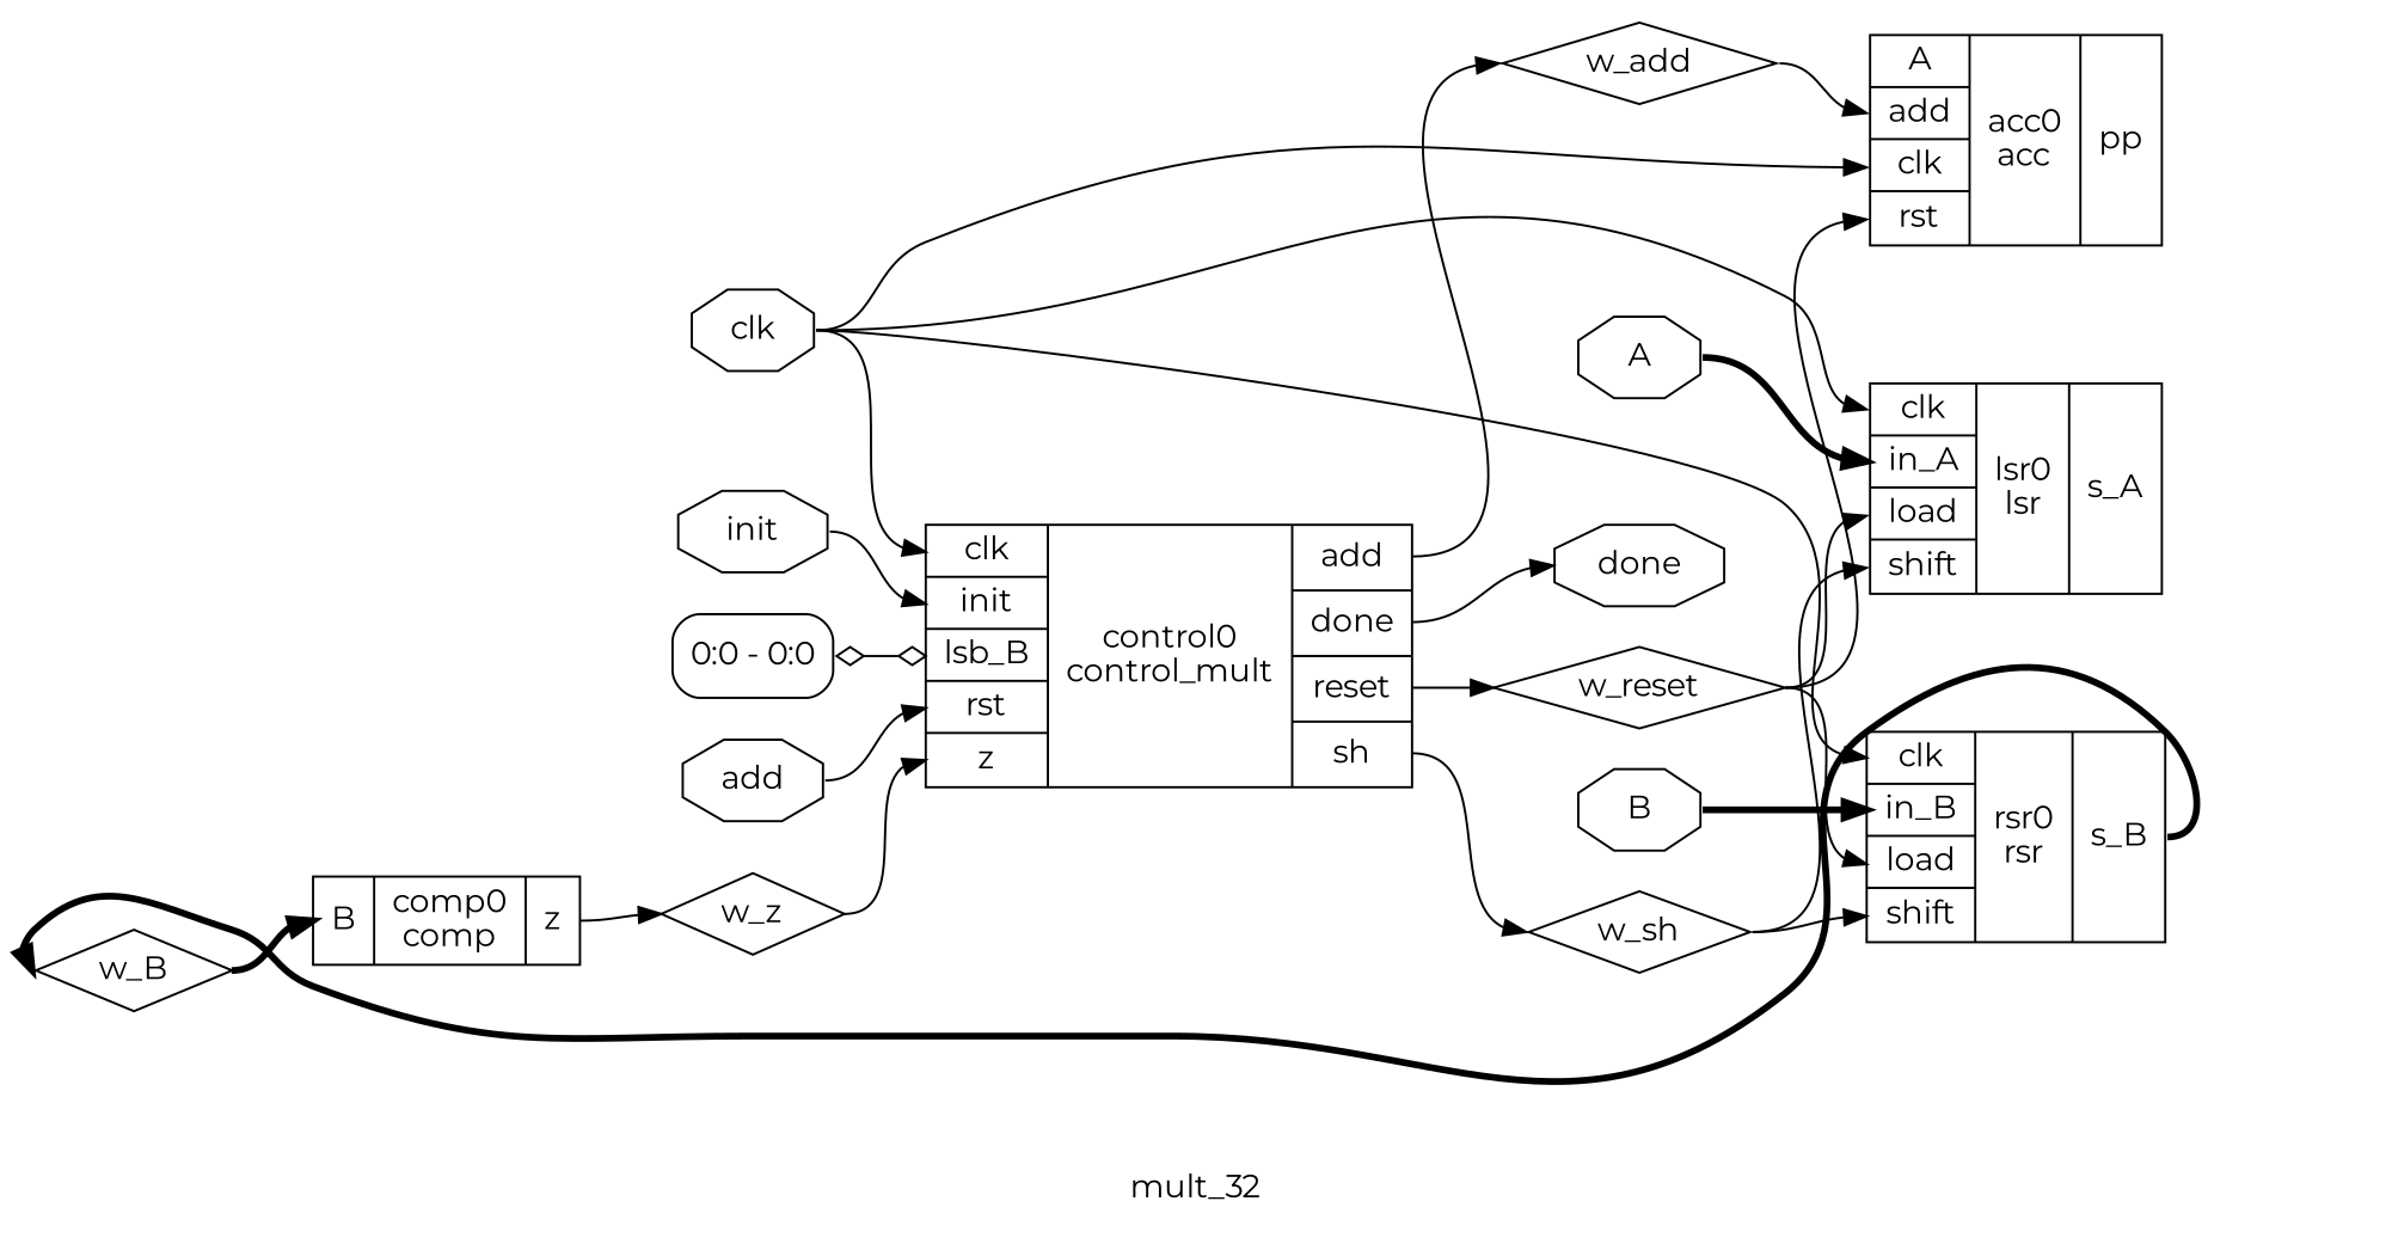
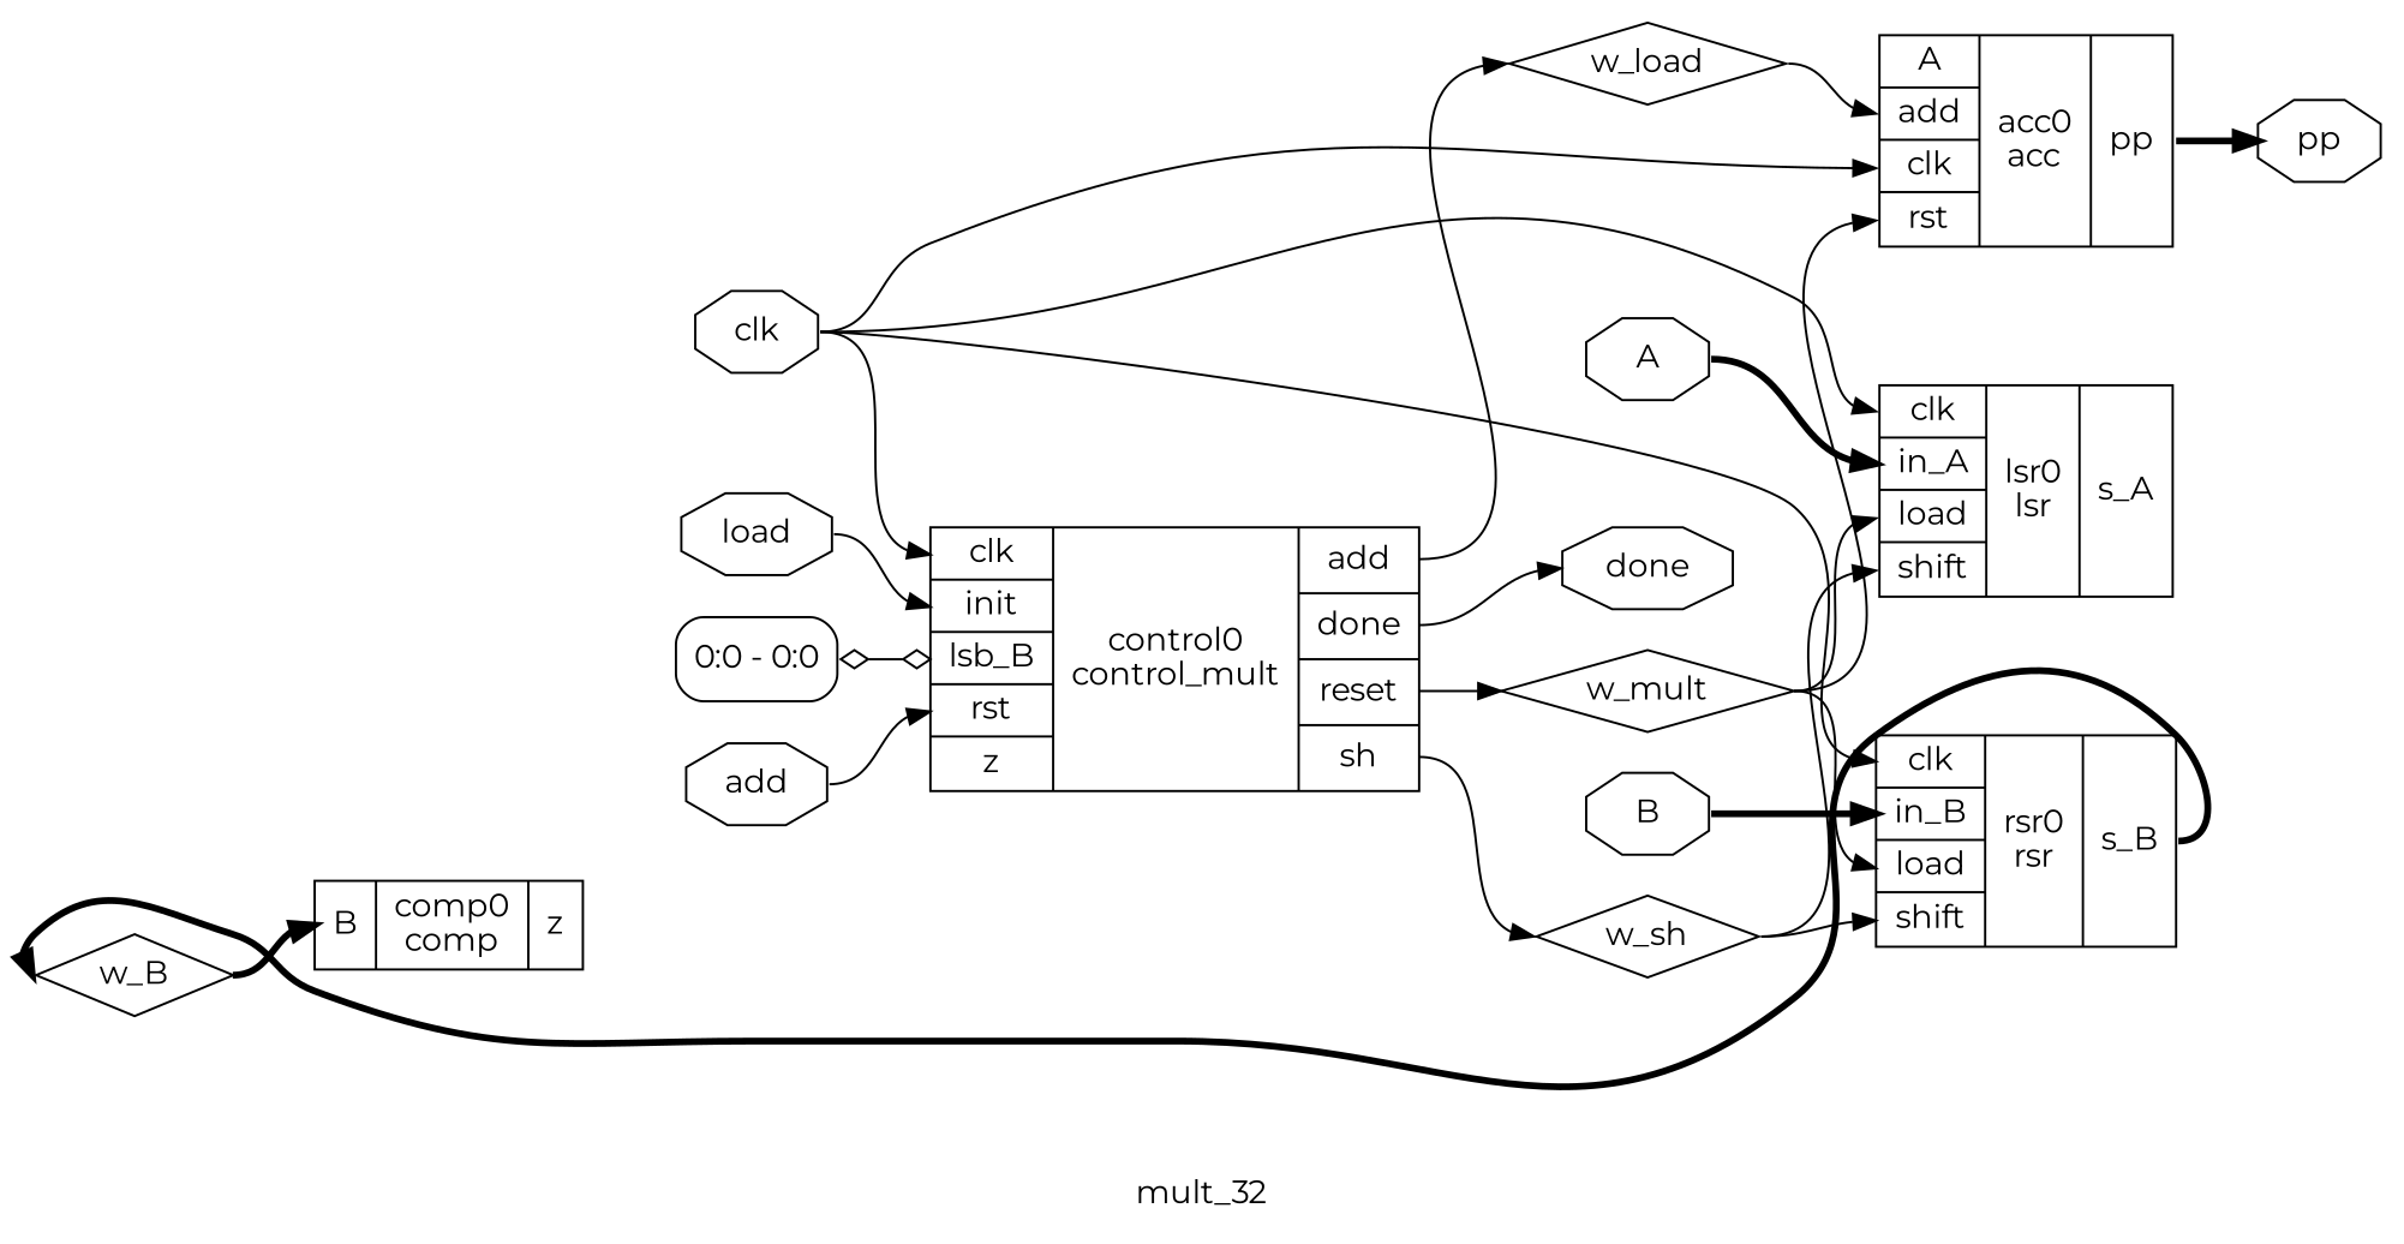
  digraph {
    fontname=Montserrat
    label=mult_32
    rankdir=LR
    remincross=true
    node [color=black fontcolor=black fontname=Montserrat shape=octagon]
    edge [color=black fontname=Montserrat headport=w tailport=e]
    n1 [label=w_B shape=diamond]
    n2 [label="{{<p9> B}|comp0\ncomp|{<p15> z}}" shape=record color="" fontcolor=""]
    n3 [label="<s0> 0:0 - 0:0 " shape=record style=rounded color="" fontcolor=""]
    n4 [label="{{<p12> clk|<p11> init|<p14> lsb_B|<p13> rst|<p15> z}|control0\ncontrol_mult|{<p16> add|<p7> done|<p17> reset|<p18> sh}}" shape=record color="" fontcolor=""]
-   n5 [label=w_z shape=diamond]
    n6 [label="{{<p10> A|<p16> add|<p12> clk|<p13> rst}|acc0\nacc|{<p8> pp}}" shape=record color="" fontcolor=""]
-   n8 [label=w_add shape=diamond]
-   n9 [label=w_reset shape=diamond]
+   n7 [label=pp]
+   n8 [label=w_load shape=diamond]
+   n9 [label=w_mult shape=diamond]
    n10 [label=w_sh shape=diamond]
    n11 [label=done]
    n12 [label="{{<p12> clk|<p22> in_A|<p23> load|<p24> shift}|lsr0\nlsr|{<p25> s_A}}" shape=record color="" fontcolor=""]
    n13 [label="{{<p12> clk|<p27> in_B|<p23> load|<p24> shift}|rsr0\nrsr|{<p28> s_B}}" shape=record color="" fontcolor=""]
    n14 [label=B]
    n15 [label=A]
-   n16 [label=init]
+   n16 [label=load]
    n17 [label=clk]
    n18 [label=add]
    n1 -> n2 [headport="p9:w" style="setlinewidth(3)"]
-   n2 -> n5 [tailport="p15:e"]
    n3 -> n4 [arrowhead=odiamond arrowtail=odiamond dir=both headport="p14:w"]
    n4 -> n8 [tailport="p16:e"]
    n4 -> n9 [tailport="p17:e"]
    n4 -> n10 [tailport="p18:e"]
    n4 -> n11 [tailport="p7:e"]
-   n5 -> n4 [headport="p15:w"]
+   n6 -> n7 [style="setlinewidth(3)" tailport="p8:e"]
    n8 -> n6 [headport="p16:w"]
    n9 -> n6 [headport="p13:w"]
    n9 -> n12 [headport="p23:w"]
    n9 -> n13 [headport="p23:w"]
    n10 -> n12 [headport="p24:w"]
    n10 -> n13 [headport="p24:w"]
    n13 -> n1 [style="setlinewidth(3)" tailport="p28:e"]
    n14 -> n13 [headport="p27:w" style="setlinewidth(3)"]
    n15 -> n12 [headport="p22:w" style="setlinewidth(3)"]
    n16 -> n4 [headport="p11:w"]
    n17 -> n4 [headport="p12:w"]
    n17 -> n6 [headport="p12:w"]
    n17 -> n12 [headport="p12:w"]
    n17 -> n13 [headport="p12:w"]
    n18 -> n4 [headport="p13:w"]
  }
